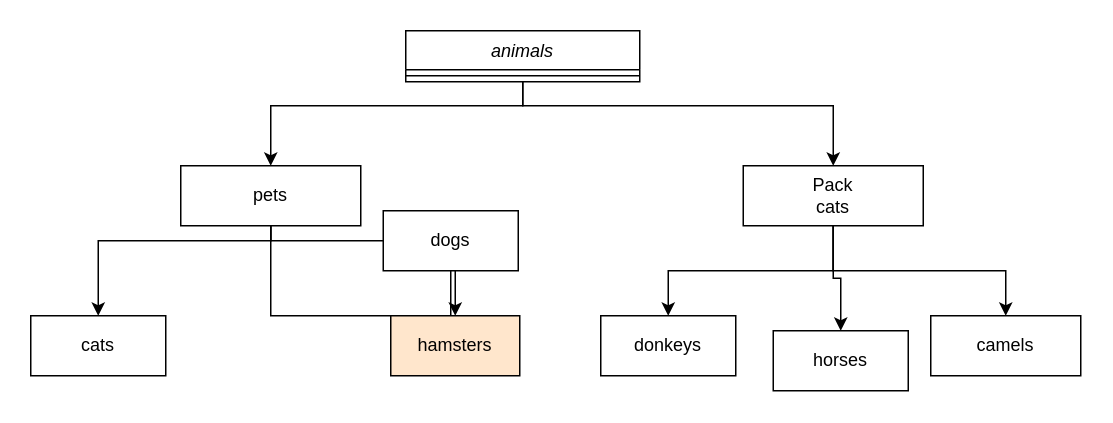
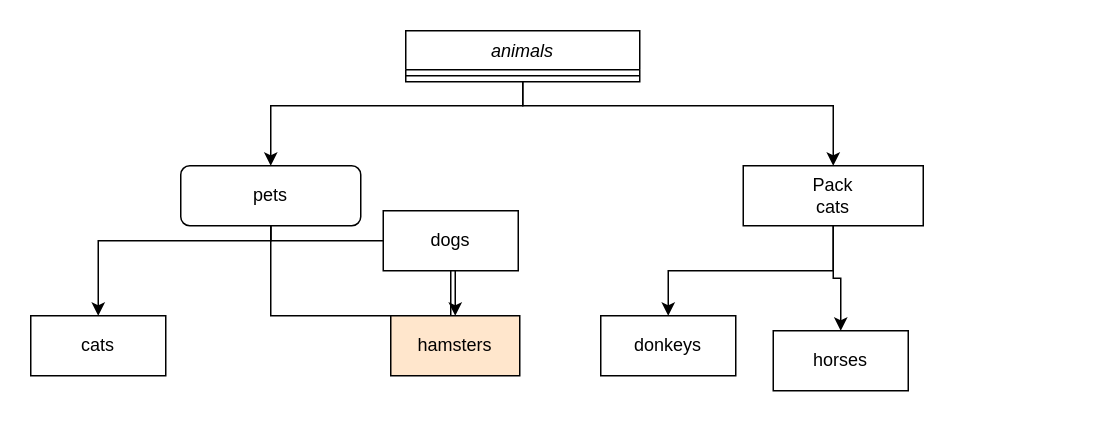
  <mxCell id="0" />
  <mxCell id="1" parent="0" />
  <mxCell id="2" style="edgeStyle=orthogonalEdgeStyle;rounded=0;orthogonalLoop=1;jettySize=auto;html=1;" edge="1" parent="1" source="3" target="8"><mxGeometry relative="1" as="geometry"><Array as="points"><mxPoint x="348" y="70" /><mxPoint x="180" y="70" /></Array></mxGeometry></mxCell>
  <mxCell id="3" value="animals" style="swimlane;fontStyle=2;align=center;verticalAlign=top;childLayout=stackLayout;horizontal=1;startSize=26;horizontalStack=0;resizeParent=1;resizeLast=0;collapsible=1;marginBottom=0;rounded=0;shadow=0;strokeWidth=1;" parent="1" vertex="1"><mxGeometry x="270" y="20" width="156" height="34" as="geometry"><mxRectangle x="230" y="140" width="160" height="26" as="alternateBounds" /></mxGeometry></mxCell>
  <mxCell id="4" value="" style="line;html=1;strokeWidth=1;align=left;verticalAlign=middle;spacingTop=-1;spacingLeft=3;spacingRight=3;rotatable=0;labelPosition=right;points=[];portConstraint=eastwest;" parent="3" vertex="1"><mxGeometry y="26" width="156" height="8" as="geometry" /></mxCell>
  <mxCell id="5" style="edgeStyle=orthogonalEdgeStyle;rounded=0;orthogonalLoop=1;jettySize=auto;html=1;entryX=0.5;entryY=0;entryDx=0;entryDy=0;" edge="1" parent="1" source="8" target="14"><mxGeometry relative="1" as="geometry"><Array as="points"><mxPoint x="180" y="160" /><mxPoint x="65" y="160" /></Array></mxGeometry></mxCell>
  <mxCell id="6" style="edgeStyle=orthogonalEdgeStyle;rounded=0;orthogonalLoop=1;jettySize=auto;html=1;entryX=0.5;entryY=0;entryDx=0;entryDy=0;" edge="1" parent="1" source="8" target="15"><mxGeometry relative="1" as="geometry"><Array as="points"><mxPoint x="180" y="210" /></Array></mxGeometry></mxCell>
  <mxCell id="7" style="edgeStyle=orthogonalEdgeStyle;rounded=0;orthogonalLoop=1;jettySize=auto;html=1;entryX=0.5;entryY=0;entryDx=0;entryDy=0;" edge="1" parent="1" source="8" target="16"><mxGeometry relative="1" as="geometry"><Array as="points"><mxPoint x="180" y="160" /><mxPoint x="303" y="160" /></Array></mxGeometry></mxCell>
- <mxCell id="8" value="pets" style="rounded=0;whiteSpace=wrap;html=1;" vertex="1" parent="1"><mxGeometry x="120" y="110" width="120" height="40" as="geometry" /></mxCell>
+ <mxCell id="8" value="pets" style="whiteSpace=wrap;html=1;rounded=1;" vertex="1" parent="1"><mxGeometry x="120" y="110" width="120" height="40" as="geometry" /></mxCell>
  <mxCell id="9" style="edgeStyle=orthogonalEdgeStyle;rounded=0;orthogonalLoop=1;jettySize=auto;html=1;entryX=0.5;entryY=0;entryDx=0;entryDy=0;" edge="1" parent="1" source="12" target="17"><mxGeometry relative="1" as="geometry"><Array as="points"><mxPoint x="555" y="180" /><mxPoint x="445" y="180" /></Array></mxGeometry></mxCell>
  <mxCell id="10" style="edgeStyle=orthogonalEdgeStyle;rounded=0;orthogonalLoop=1;jettySize=auto;html=1;entryX=0.5;entryY=0;entryDx=0;entryDy=0;" edge="1" parent="1" source="12" target="18"><mxGeometry relative="1" as="geometry" /></mxCell>
- <mxCell id="11" style="edgeStyle=orthogonalEdgeStyle;rounded=0;orthogonalLoop=1;jettySize=auto;html=1;entryX=0.5;entryY=0;entryDx=0;entryDy=0;" edge="1" parent="1" source="12" target="19"><mxGeometry relative="1" as="geometry"><Array as="points"><mxPoint x="555" y="180" /><mxPoint x="670" y="180" /></Array></mxGeometry></mxCell>
  <mxCell id="12" value="Pack&lt;br/&gt;cats" style="rounded=0;whiteSpace=wrap;html=1;" vertex="1" parent="1"><mxGeometry x="495" y="110" width="120" height="40" as="geometry" /></mxCell>
  <mxCell id="13" style="edgeStyle=orthogonalEdgeStyle;rounded=0;orthogonalLoop=1;jettySize=auto;html=1;entryX=0.5;entryY=0;entryDx=0;entryDy=0;" edge="1" parent="1" source="4" target="12"><mxGeometry relative="1" as="geometry"><Array as="points"><mxPoint x="348" y="70" /><mxPoint x="555" y="70" /></Array></mxGeometry></mxCell>
  <mxCell id="14" value="cats" style="rounded=0;whiteSpace=wrap;html=1;" vertex="1" parent="1"><mxGeometry x="20" y="210" width="90" height="40" as="geometry" /></mxCell>
  <mxCell id="15" value="dogs" style="rounded=0;whiteSpace=wrap;html=1;" vertex="1" parent="1"><mxGeometry x="255" y="140" width="90" height="40" as="geometry" /></mxCell>
  <mxCell id="16" value="hamsters" style="rounded=0;whiteSpace=wrap;html=1;fillColor=#ffe6cc;" vertex="1" parent="1"><mxGeometry x="260" y="210" width="86" height="40" as="geometry" /></mxCell>
  <mxCell id="17" value="donkeys" style="rounded=0;whiteSpace=wrap;html=1;" vertex="1" parent="1"><mxGeometry x="400" y="210" width="90" height="40" as="geometry" /></mxCell>
  <mxCell id="18" value="horses" style="rounded=0;whiteSpace=wrap;html=1;" vertex="1" parent="1"><mxGeometry x="515" y="220" width="90" height="40" as="geometry" /></mxCell>
- <mxCell id="19" value="camels" style="rounded=0;whiteSpace=wrap;html=1;" vertex="1" parent="1"><mxGeometry x="620" y="210" width="100" height="40" as="geometry" /></mxCell>
